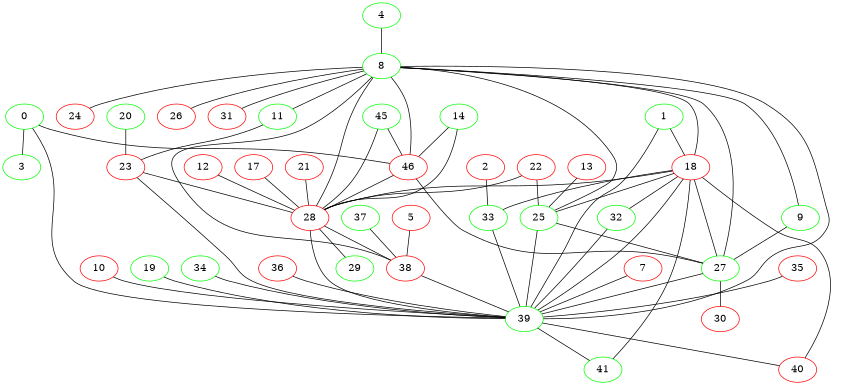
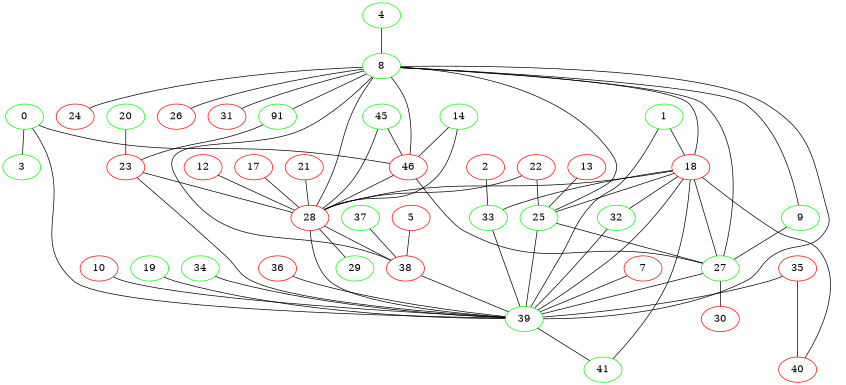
  strict graph {
    node [color=red]
    0 [color=green]
    3 [color=green]
    n3 [label=46]
    39 [color=green]
    27 [color=green]
    28
    40
    41 [color=green]
    30
    38
    29 [color=green]
    1 [color=green]
    18
    33 [color=green]
    25 [color=green]
    32 [color=green]
    2
    4 [color=green]
    8 [color=green]
    9 [color=green]
-   11 [color=green]
+   11 [color=green label=91]
    24
    26
    31
    23
    5
    7
    10
    12
    13
    14 [color=green]
    n32 [color=green label=45]
    17
    19 [color=green]
    20 [color=green]
    21
    22
    34 [color=green]
    35
    36
    37 [color=green]
    0 -- 3
    0 -- n3
    0 -- 39
    n3 -- 27
    n3 -- 28
-   39 -- 40
+   35 -- 40
    39 -- 41
    27 -- 39
    27 -- 30
    28 -- 39
    28 -- 38
    28 -- 29
    38 -- 39
    1 -- 39
    1 -- 18
    18 -- 39
    18 -- 27
    18 -- 28
    18 -- 40
    18 -- 41
    18 -- 33
    18 -- 25
    18 -- 32
    33 -- 39
    25 -- 39
    25 -- 27
    32 -- 39
    2 -- 33
    4 -- 8
    8 -- n3
    8 -- 39
    8 -- 27
    8 -- 28
    8 -- 38
    8 -- 18
    8 -- 25
    8 -- 9
    8 -- 11
    8 -- 24
    8 -- 26
    8 -- 31
    9 -- 27
    11 -- 23
    23 -- 39
    23 -- 28
    5 -- 38
    7 -- 39
    10 -- 39
    12 -- 28
    13 -- 25
    14 -- n3
    14 -- 28
    n32 -- n3
    n32 -- 28
    17 -- 28
    19 -- 39
    20 -- 23
    21 -- 28
    22 -- 28
    22 -- 25
    34 -- 39
    35 -- 39
    36 -- 39
    37 -- 38
  }
